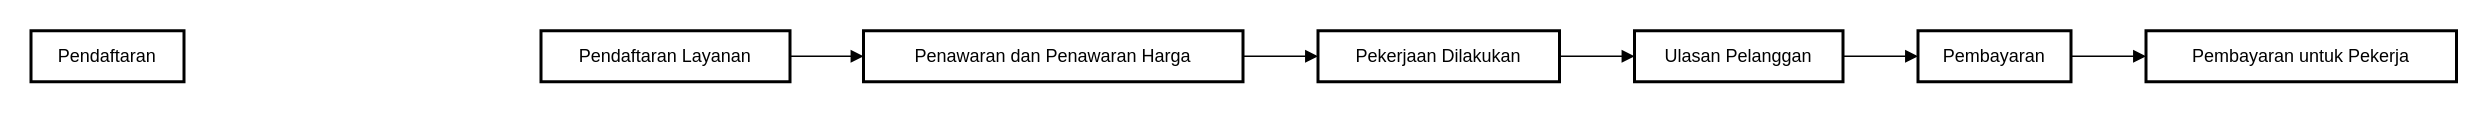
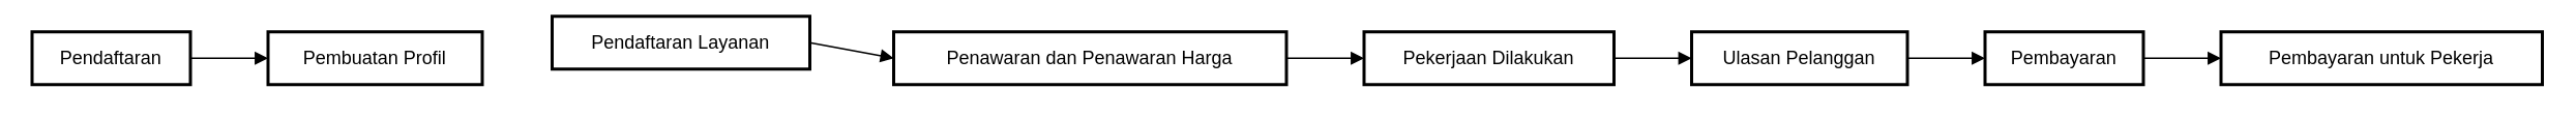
  <mxCell id="0" />
  <mxCell id="1" parent="0" />
  <mxCell id="2" value="Pendaftaran" style="whiteSpace=wrap;strokeWidth=2;" vertex="1" parent="1"><mxGeometry x="20" width="102" height="34" as="geometry" y="20" /></mxCell>
- <mxCell id="4" value="Pendaftaran Layanan" style="whiteSpace=wrap;strokeWidth=2;" vertex="1" parent="1"><mxGeometry x="360" width="166" height="34" as="geometry" y="20" /></mxCell>
+ <mxCell id="3" value="Pembuatan Profil" style="whiteSpace=wrap;strokeWidth=2;" vertex="1" parent="1"><mxGeometry x="172" width="138" height="34" as="geometry" y="20" /></mxCell>
+ <mxCell id="4" value="Pendaftaran Layanan" style="whiteSpace=wrap;strokeWidth=2;" vertex="1" parent="1"><mxGeometry x="355" y="10" width="166" height="34" as="geometry" /></mxCell>
  <mxCell id="5" value="Penawaran dan Penawaran Harga" style="whiteSpace=wrap;strokeWidth=2;" vertex="1" parent="1"><mxGeometry x="575" width="253" height="34" as="geometry" y="20" /></mxCell>
  <mxCell id="6" value="Pekerjaan Dilakukan" style="whiteSpace=wrap;strokeWidth=2;" vertex="1" parent="1"><mxGeometry x="878" width="161" height="34" as="geometry" y="20" /></mxCell>
  <mxCell id="7" value="Ulasan Pelanggan" style="whiteSpace=wrap;strokeWidth=2;" vertex="1" parent="1"><mxGeometry x="1089" width="139" height="34" as="geometry" y="20" /></mxCell>
  <mxCell id="8" value="Pembayaran" style="whiteSpace=wrap;strokeWidth=2;" vertex="1" parent="1"><mxGeometry x="1278" width="102" height="34" as="geometry" y="20" /></mxCell>
  <mxCell id="9" value="Pembayaran untuk Pekerja" style="whiteSpace=wrap;strokeWidth=2;" vertex="1" parent="1"><mxGeometry x="1430" width="207" height="34" as="geometry" y="20" /></mxCell>
+ <mxCell id="10" value="" style="curved=1;startArrow=none;endArrow=block;exitX=1;exitY=0.5;entryX=0;entryY=0.5;" edge="1" parent="1" source="2" target="3"><mxGeometry relative="1" as="geometry"><Array as="points" /></mxGeometry></mxCell>
  <mxCell id="11" value="" style="curved=1;startArrow=none;endArrow=block;exitX=1;exitY=0.5;entryX=0;entryY=0.5;" edge="1" parent="1" source="4" target="5"><mxGeometry relative="1" as="geometry"><Array as="points" /></mxGeometry></mxCell>
  <mxCell id="12" value="" style="curved=1;startArrow=none;endArrow=block;exitX=1;exitY=0.5;entryX=0;entryY=0.5;" edge="1" parent="1" source="5" target="6"><mxGeometry relative="1" as="geometry"><Array as="points" /></mxGeometry></mxCell>
  <mxCell id="13" value="" style="curved=1;startArrow=none;endArrow=block;exitX=1;exitY=0.5;entryX=0;entryY=0.5;" edge="1" parent="1" source="6" target="7"><mxGeometry relative="1" as="geometry"><Array as="points" /></mxGeometry></mxCell>
  <mxCell id="14" value="" style="curved=1;startArrow=none;endArrow=block;exitX=1;exitY=0.5;entryX=0;entryY=0.5;" edge="1" parent="1" source="7" target="8"><mxGeometry relative="1" as="geometry"><Array as="points" /></mxGeometry></mxCell>
  <mxCell id="15" value="" style="curved=1;startArrow=none;endArrow=block;exitX=1;exitY=0.5;entryX=0;entryY=0.5;" edge="1" parent="1" source="8" target="9"><mxGeometry relative="1" as="geometry"><Array as="points" /></mxGeometry></mxCell>
